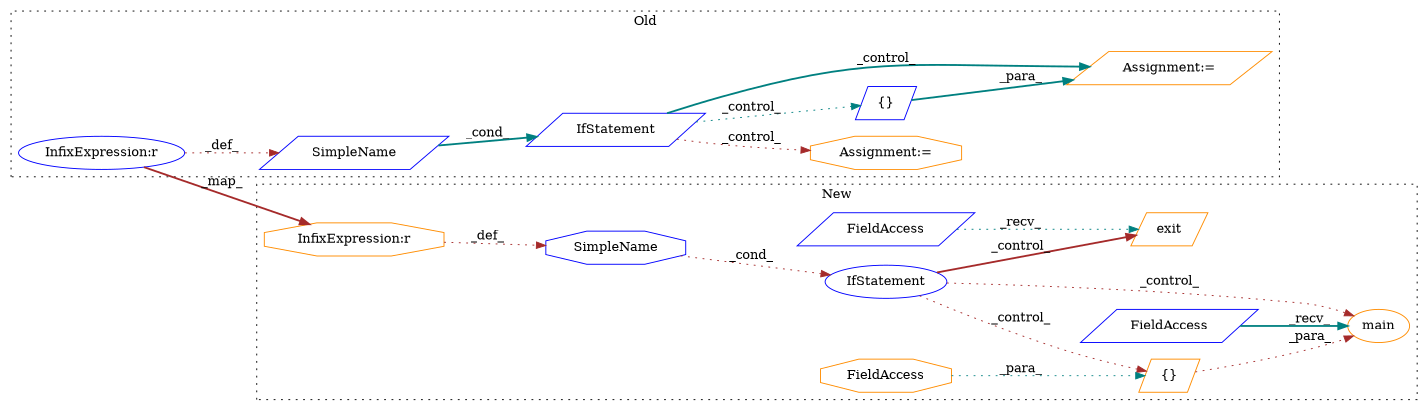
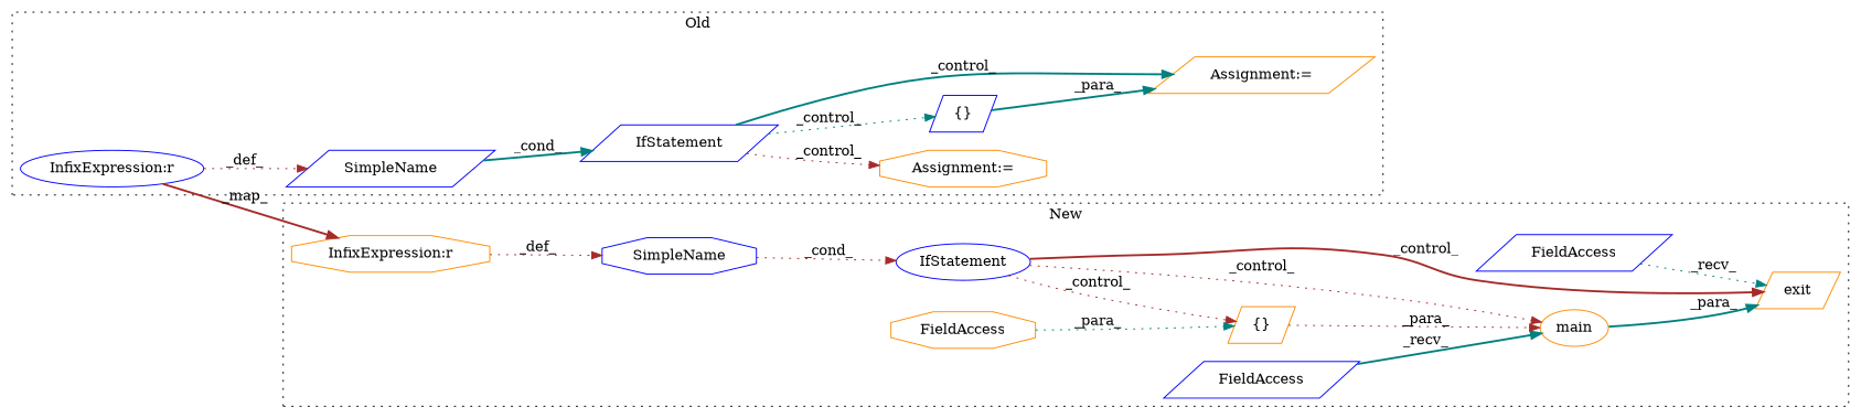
  digraph {
    rankdir=LR
    node [a=22 shape=parallelogram color=blue]
    edge [color=brown style=dotted]
    n1 [a=25 l="4,2" label=IfStatement s="4801,4827"]
    n2 [a=7 l=1 label="Assignment:=" s=5322 shape=octagon color=darkorange]
    n3 [a=42 label=SimpleName]
    n4 [a=27 l=4 label="InfixExpression:r" s=4813 shape=ellipse]
    n5 [a=4 l="1,1" label="{}" s="4971,4982"]
    n6 [a=7 l="57,2" label="Assignment:=" s="4881,4983" color=darkorange]
    n7 [a=32 l="5,1" label=exit s="5911,5956" color=darkorange]
    n8 [l=3 label=FieldAccess s=5907]
    n9 [a=25 l="4,2" label=IfStatement s="5871,5897" shape=ellipse]
    n10 [a=42 label=SimpleName shape=octagon]
    n11 [a=32 l="5,1" label=main s="5923,5955" shape=ellipse color=darkorange]
    n12 [a=27 l=4 label="InfixExpression:r" s=5883 shape=octagon color=darkorange]
    n13 [l=6 label=FieldAccess s=5916]
    n14 [a=4 l="1,1" label="{}" s="5940,5954" color=darkorange]
    n15 [l=8 label=FieldAccess s=5946 shape=octagon color=darkorange]
    subgraph cluster_1 {
      label=Old
      style=dotted
      n1
      n2
      n3
      n4
      n5
      n6
    }
    subgraph cluster_2 {
      label=New
      style=dotted
      n7
      n8
      n9
      n10
      n11
      n12
      n13
      n14
      n15
    }
    n1 -> n2 [label=_control_]
    n1 -> n5 [label=_control_ color=teal]
    n1 -> n6 [label=_control_ color=teal style=bold]
    n3 -> n1 [label=_cond_ color=teal style=bold]
    n4 -> n3 [label=_def_]
    n4 -> n12 [label=_map_ style=bold]
    n5 -> n6 [label=_para_ color=teal style=bold]
    n8 -> n7 [label=_recv_ color=teal]
    n9 -> n7 [label=_control_ style=bold]
    n9 -> n11 [label=_control_]
    n9 -> n14 [label=_control_]
    n10 -> n9 [label=_cond_]
+   n11 -> n7 [label=_para_ color=teal style=bold]
    n12 -> n10 [label=_def_]
    n13 -> n11 [label=_recv_ color=teal style=bold]
    n14 -> n11 [label=_para_]
    n15 -> n14 [label=_para_ color=teal]
  }
